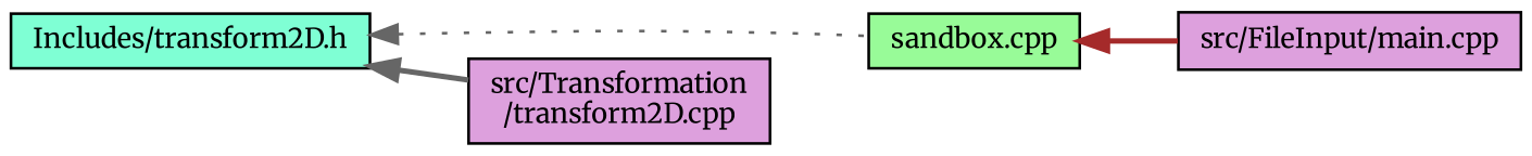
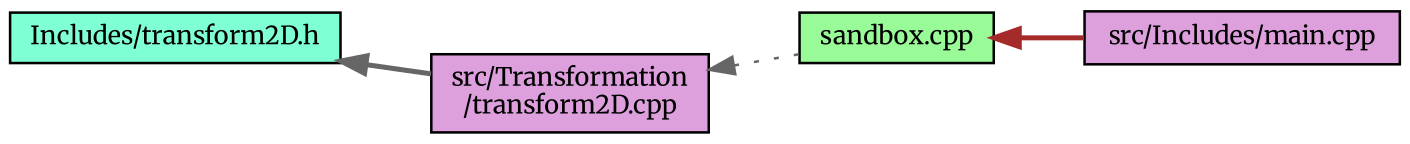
  digraph {
    fontname=Merriweather
    rankdir=LR
    node [color=black fillcolor=plum fontname=Merriweather fontsize=10 shape=record style=filled]
    edge [color=gray40 dir=back fontname=Merriweather fontsize=10 labelfontname=Helvetica labelfontsize=10 style=bold]
    n1 [fillcolor=aquamarine fontcolor=black height=0.2 label="Includes/transform2D.h" width=0.4]
    n2 [fillcolor=palegreen height=0.2 label="sandbox.cpp" width=0.4]
    n3 [height=0.2 label="src/Transformation\l/transform2D.cpp" width=0.4]
-   n4 [height=0.2 label="src/FileInput/main.cpp" width=0.4]
-   n1 -> n2 [style=dotted]
+   n4 [height=0.2 label="src/Includes/main.cpp" width=0.4]
+   n3 -> n2 [style=dotted]
    n1 -> n3
    n2 -> n4 [color=brown]
  }
